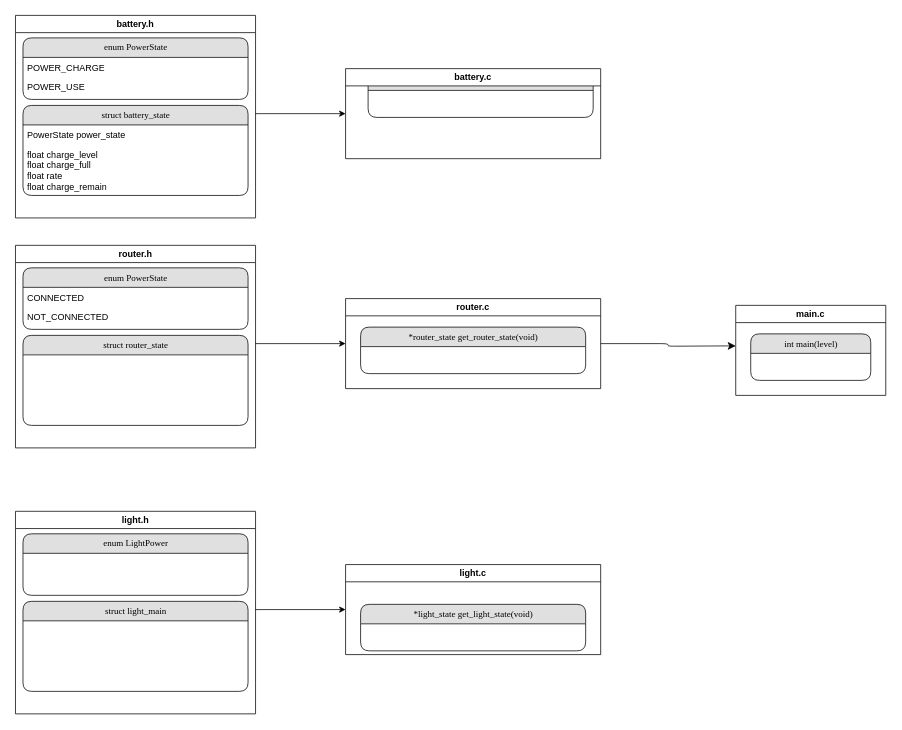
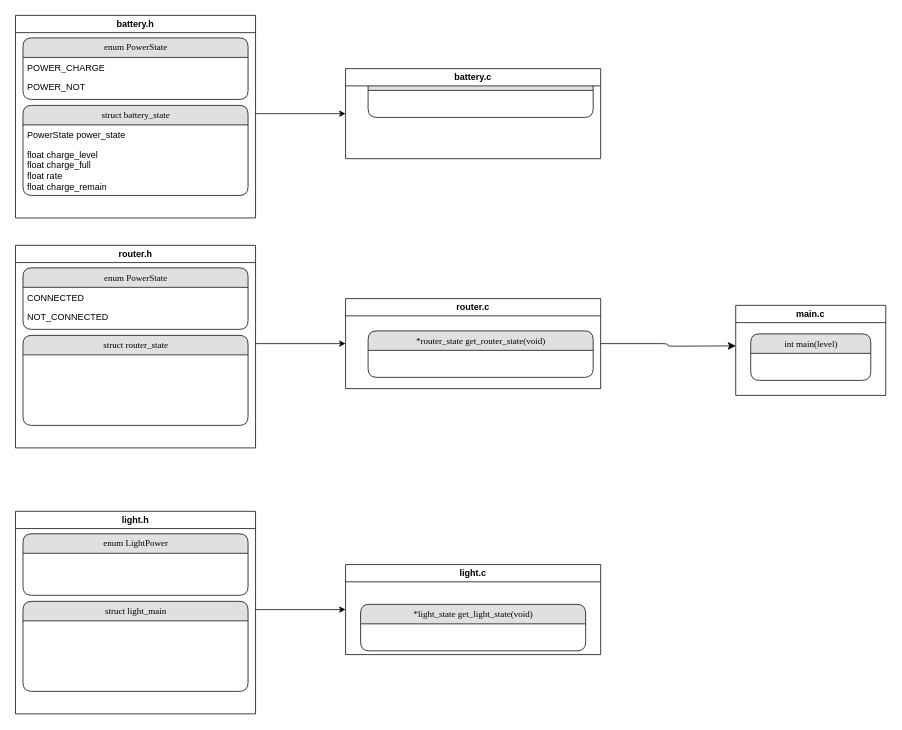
  <mxCell id="0" />
  <mxCell id="1" parent="0" />
  <mxCell id="2" value="&lt;div&gt;int main(level)&lt;/div&gt;" style="swimlane;html=1;fontStyle=0;childLayout=stackLayout;horizontal=1;startSize=26;fillColor=#e0e0e0;horizontalStack=0;resizeParent=1;resizeLast=0;collapsible=1;marginBottom=0;swimlaneFillColor=#ffffff;align=center;rounded=1;shadow=0;comic=0;labelBackgroundColor=none;strokeWidth=1;fontFamily=Verdana;fontSize=12" parent="1" vertex="1"><mxGeometry x="1000" y="444.5" width="160" height="62" as="geometry" /></mxCell>
  <mxCell id="3" value="&lt;div&gt;main.c&lt;/div&gt;" style="swimlane;whiteSpace=wrap;html=1;" parent="1" vertex="1"><mxGeometry x="980" y="406.5" width="200" height="120" as="geometry" /></mxCell>
  <mxCell id="4" style="edgeStyle=orthogonalEdgeStyle;html=1;labelBackgroundColor=none;startFill=0;startSize=8;endFill=1;endSize=8;fontFamily=Verdana;fontSize=12;exitX=1;exitY=0.5;exitDx=0;exitDy=0;" parent="1" edge="1" source="16"><mxGeometry relative="1" as="geometry"><mxPoint x="980" y="460.5" as="targetPoint" /><mxPoint x="890" y="460.5" as="sourcePoint" /></mxGeometry></mxCell>
  <mxCell id="5" value="&lt;div&gt;*battery_state get_battery_state(void)&lt;/div&gt;" style="swimlane;html=1;fontStyle=0;childLayout=stackLayout;horizontal=1;startSize=26;fillColor=#e0e0e0;horizontalStack=0;resizeParent=1;resizeLast=0;collapsible=1;marginBottom=0;swimlaneFillColor=#ffffff;align=center;rounded=1;shadow=0;comic=0;labelBackgroundColor=none;strokeWidth=1;fontFamily=Verdana;fontSize=12" vertex="1" parent="1"><mxGeometry x="490" y="94" width="300" height="62" as="geometry" /></mxCell>
  <mxCell id="6" value="&lt;div&gt;battery.c&lt;/div&gt;" style="swimlane;whiteSpace=wrap;html=1;" vertex="1" parent="1"><mxGeometry x="460" y="91" width="340" height="120" as="geometry" /></mxCell>
  <mxCell id="7" value="&lt;div&gt;battery.h&lt;/div&gt;" style="swimlane;whiteSpace=wrap;html=1;startSize=23;" vertex="1" parent="1"><mxGeometry x="20" y="20" width="320" height="270" as="geometry" /></mxCell>
  <mxCell id="8" value="enum PowerState" style="swimlane;html=1;fontStyle=0;childLayout=stackLayout;horizontal=1;startSize=26;fillColor=#e0e0e0;horizontalStack=0;resizeParent=1;resizeLast=0;collapsible=1;marginBottom=0;swimlaneFillColor=#ffffff;align=center;rounded=1;shadow=0;comic=0;labelBackgroundColor=none;strokeWidth=1;fontFamily=Verdana;fontSize=12" vertex="1" parent="7"><mxGeometry x="10" y="30" width="300" height="82" as="geometry" /></mxCell>
  <mxCell id="9" value="POWER_CHARGE" style="text;html=1;strokeColor=none;fillColor=none;spacingLeft=4;spacingRight=4;whiteSpace=wrap;overflow=hidden;rotatable=0;points=[[0,0.5],[1,0.5]];portConstraint=eastwest;" vertex="1" parent="8"><mxGeometry y="26" width="300" height="26" as="geometry" /></mxCell>
- <mxCell id="10" value="POWER_USE" style="text;html=1;strokeColor=none;fillColor=none;spacingLeft=4;spacingRight=4;whiteSpace=wrap;overflow=hidden;rotatable=0;points=[[0,0.5],[1,0.5]];portConstraint=eastwest;" vertex="1" parent="8"><mxGeometry y="52" width="300" height="26" as="geometry" /></mxCell>
+ <mxCell id="10" value="POWER_NOT" style="text;html=1;strokeColor=none;fillColor=none;spacingLeft=4;spacingRight=4;whiteSpace=wrap;overflow=hidden;rotatable=0;points=[[0,0.5],[1,0.5]];portConstraint=eastwest;" vertex="1" parent="8"><mxGeometry y="52" width="300" height="26" as="geometry" /></mxCell>
  <mxCell id="11" value="struct battery_state" style="swimlane;html=1;fontStyle=0;childLayout=stackLayout;horizontal=1;startSize=26;fillColor=#e0e0e0;horizontalStack=0;resizeParent=1;resizeLast=0;collapsible=1;marginBottom=0;swimlaneFillColor=#ffffff;align=center;rounded=1;shadow=0;comic=0;labelBackgroundColor=none;strokeWidth=1;fontFamily=Verdana;fontSize=12" vertex="1" parent="7"><mxGeometry x="10" y="120" width="300" height="120" as="geometry" /></mxCell>
  <mxCell id="12" value="PowerState power_state" style="text;html=1;strokeColor=none;fillColor=none;spacingLeft=4;spacingRight=4;whiteSpace=wrap;overflow=hidden;rotatable=0;points=[[0,0.5],[1,0.5]];portConstraint=eastwest;" vertex="1" parent="11"><mxGeometry y="26" width="300" height="26" as="geometry" /></mxCell>
  <mxCell id="13" value="&lt;div&gt;float charge_level&lt;br&gt;&lt;/div&gt;&lt;div&gt;float charge_full&lt;br&gt;&lt;/div&gt;&lt;div&gt;float rate&lt;/div&gt;&lt;div&gt;float charge_remain&lt;br&gt;&lt;/div&gt;" style="text;html=1;strokeColor=none;fillColor=none;spacingLeft=4;spacingRight=4;whiteSpace=wrap;overflow=hidden;rotatable=0;points=[[0,0.5],[1,0.5]];portConstraint=eastwest;" vertex="1" parent="11"><mxGeometry y="52" width="300" height="68" as="geometry" /></mxCell>
  <mxCell id="14" value="" style="endArrow=classic;html=1;rounded=0;" edge="1" parent="1"><mxGeometry width="50" height="50" relative="1" as="geometry"><mxPoint x="340" y="151" as="sourcePoint" /><mxPoint x="460" y="151" as="targetPoint" /></mxGeometry></mxCell>
- <mxCell id="15" value="*router_state get_router_state(void)" style="swimlane;html=1;fontStyle=0;childLayout=stackLayout;horizontal=1;startSize=26;fillColor=#e0e0e0;horizontalStack=0;resizeParent=1;resizeLast=0;collapsible=1;marginBottom=0;swimlaneFillColor=#ffffff;align=center;rounded=1;shadow=0;comic=0;labelBackgroundColor=none;strokeWidth=1;fontFamily=Verdana;fontSize=12" vertex="1" parent="1"><mxGeometry x="480" y="435.5" width="300" height="62" as="geometry" /></mxCell>
+ <mxCell id="15" value="*router_state get_router_state(void)" style="swimlane;html=1;fontStyle=0;childLayout=stackLayout;horizontal=1;startSize=26;fillColor=#e0e0e0;horizontalStack=0;resizeParent=1;resizeLast=0;collapsible=1;marginBottom=0;swimlaneFillColor=#ffffff;align=center;rounded=1;shadow=0;comic=0;labelBackgroundColor=none;strokeWidth=1;fontFamily=Verdana;fontSize=12" vertex="1" parent="1"><mxGeometry x="490" y="440.5" width="300" height="62" as="geometry" /></mxCell>
  <mxCell id="16" value="router.c" style="swimlane;whiteSpace=wrap;html=1;startSize=23;" vertex="1" parent="1"><mxGeometry x="460" y="397.5" width="340" height="120" as="geometry" /></mxCell>
  <mxCell id="17" value="router.h" style="swimlane;whiteSpace=wrap;html=1;startSize=23;" vertex="1" parent="1"><mxGeometry x="20" y="326.5" width="320" height="270" as="geometry" /></mxCell>
  <mxCell id="18" value="enum PowerState" style="swimlane;html=1;fontStyle=0;childLayout=stackLayout;horizontal=1;startSize=26;fillColor=#e0e0e0;horizontalStack=0;resizeParent=1;resizeLast=0;collapsible=1;marginBottom=0;swimlaneFillColor=#ffffff;align=center;rounded=1;shadow=0;comic=0;labelBackgroundColor=none;strokeWidth=1;fontFamily=Verdana;fontSize=12" vertex="1" parent="17"><mxGeometry x="10" y="30" width="300" height="82" as="geometry" /></mxCell>
  <mxCell id="19" value="CONNECTED" style="text;html=1;strokeColor=none;fillColor=none;spacingLeft=4;spacingRight=4;whiteSpace=wrap;overflow=hidden;rotatable=0;points=[[0,0.5],[1,0.5]];portConstraint=eastwest;" vertex="1" parent="18"><mxGeometry y="26" width="300" height="26" as="geometry" /></mxCell>
  <mxCell id="20" value="NOT_CONNECTED" style="text;html=1;strokeColor=none;fillColor=none;spacingLeft=4;spacingRight=4;whiteSpace=wrap;overflow=hidden;rotatable=0;points=[[0,0.5],[1,0.5]];portConstraint=eastwest;" vertex="1" parent="18"><mxGeometry y="52" width="300" height="26" as="geometry" /></mxCell>
  <mxCell id="21" value="struct router_state" style="swimlane;html=1;fontStyle=0;childLayout=stackLayout;horizontal=1;startSize=26;fillColor=#e0e0e0;horizontalStack=0;resizeParent=1;resizeLast=0;collapsible=1;marginBottom=0;swimlaneFillColor=#ffffff;align=center;rounded=1;shadow=0;comic=0;labelBackgroundColor=none;strokeWidth=1;fontFamily=Verdana;fontSize=12" vertex="1" parent="17"><mxGeometry x="10" y="120" width="300" height="120" as="geometry" /></mxCell>
  <mxCell id="22" value="" style="endArrow=classic;html=1;rounded=0;" edge="1" parent="1"><mxGeometry width="50" height="50" relative="1" as="geometry"><mxPoint x="340" y="457.5" as="sourcePoint" /><mxPoint x="460" y="457.5" as="targetPoint" /></mxGeometry></mxCell>
  <mxCell id="23" value="*light_state get_light_state(void)" style="swimlane;html=1;fontStyle=0;childLayout=stackLayout;horizontal=1;startSize=26;fillColor=#e0e0e0;horizontalStack=0;resizeParent=1;resizeLast=0;collapsible=1;marginBottom=0;swimlaneFillColor=#ffffff;align=center;rounded=1;shadow=0;comic=0;labelBackgroundColor=none;strokeWidth=1;fontFamily=Verdana;fontSize=12" vertex="1" parent="1"><mxGeometry x="480" y="805" width="300" height="62" as="geometry" /></mxCell>
  <mxCell id="24" value="&lt;div&gt;light.c&lt;/div&gt;" style="swimlane;whiteSpace=wrap;html=1;startSize=23;" vertex="1" parent="1"><mxGeometry x="460" y="752" width="340" height="120" as="geometry" /></mxCell>
  <mxCell id="25" value="light.h" style="swimlane;whiteSpace=wrap;html=1;startSize=23;" vertex="1" parent="1"><mxGeometry x="20" y="681" width="320" height="270" as="geometry" /></mxCell>
  <mxCell id="26" value="enum LightPower" style="swimlane;html=1;fontStyle=0;childLayout=stackLayout;horizontal=1;startSize=26;fillColor=#e0e0e0;horizontalStack=0;resizeParent=1;resizeLast=0;collapsible=1;marginBottom=0;swimlaneFillColor=#ffffff;align=center;rounded=1;shadow=0;comic=0;labelBackgroundColor=none;strokeWidth=1;fontFamily=Verdana;fontSize=12" vertex="1" parent="25"><mxGeometry x="10" y="30" width="300" height="82" as="geometry" /></mxCell>
  <mxCell id="27" value="struct light_main" style="swimlane;html=1;fontStyle=0;childLayout=stackLayout;horizontal=1;startSize=26;fillColor=#e0e0e0;horizontalStack=0;resizeParent=1;resizeLast=0;collapsible=1;marginBottom=0;swimlaneFillColor=#ffffff;align=center;rounded=1;shadow=0;comic=0;labelBackgroundColor=none;strokeWidth=1;fontFamily=Verdana;fontSize=12" vertex="1" parent="25"><mxGeometry x="10" y="120" width="300" height="120" as="geometry" /></mxCell>
  <mxCell id="28" value="" style="endArrow=classic;html=1;rounded=0;" edge="1" parent="1"><mxGeometry width="50" height="50" relative="1" as="geometry"><mxPoint x="340" y="812" as="sourcePoint" /><mxPoint x="460" y="812" as="targetPoint" /></mxGeometry></mxCell>
